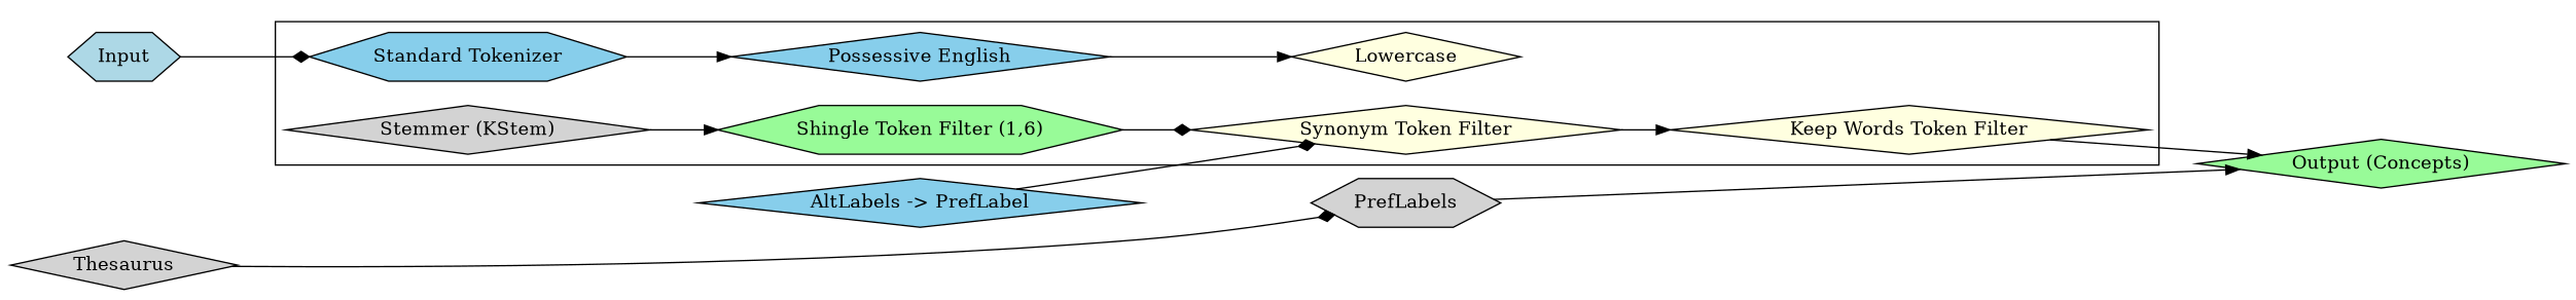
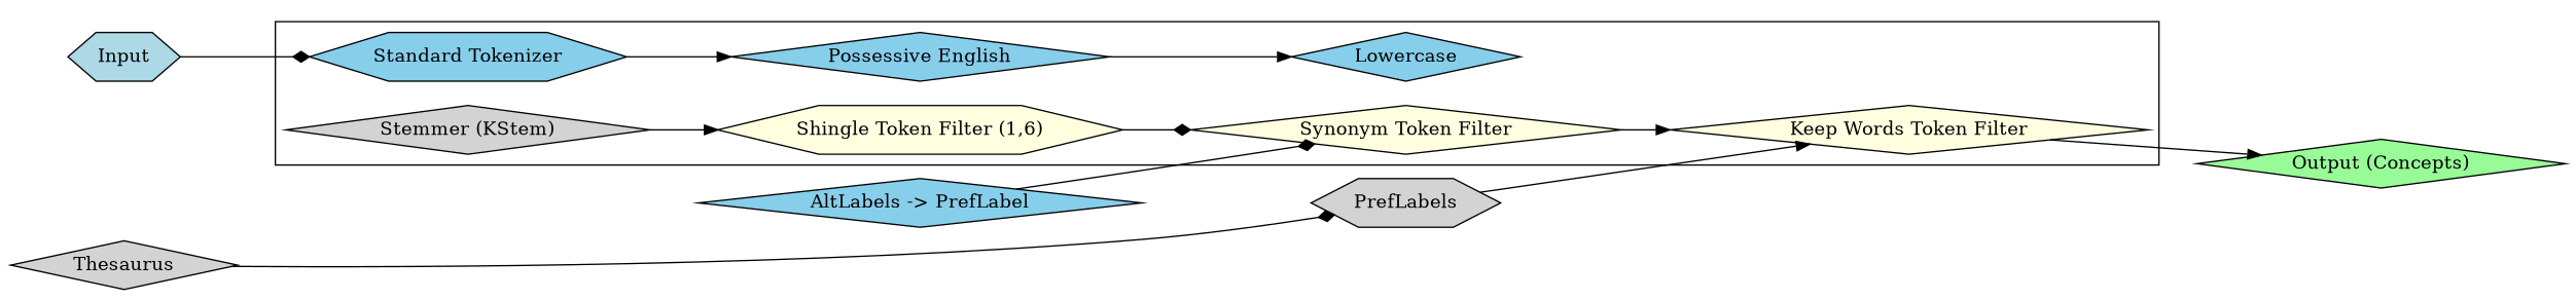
  digraph {
    rankdir=LR
    node [fillcolor=lightgrey shape=diamond style=filled]
    edge [arrowhead=normal]
    n1 [fillcolor=lightblue label=Input shape=hexagon]
    n2 [label=Thesaurus]
    n3 [fillcolor=skyblue label="Standard Tokenizer" shape=hexagon]
    n4 [fillcolor=skyblue label="Possessive English"]
-   n5 [fillcolor=lightyellow label=Lowercase]
+   n5 [fillcolor=skyblue label=Lowercase]
    n6 [label="Stemmer (KStem)"]
-   n7 [fillcolor=palegreen label="Shingle Token Filter (1,6)" shape=hexagon]
+   n7 [fillcolor=lightyellow label="Shingle Token Filter (1,6)" shape=hexagon]
    n8 [fillcolor=lightyellow label="Synonym Token Filter"]
    n9 [fillcolor=lightyellow label="Keep Words Token Filter"]
    n10 [label=PrefLabels shape=hexagon]
    n11 [fillcolor=palegreen label="Output (Concepts)"]
    n12 [fillcolor=skyblue label="AltLabels -> PrefLabel"]
    subgraph sub_1 {
      rank=same
      n1
      n2
    }
    subgraph cluster_2 {
      n3
      n4
      n5
      n6
      n7
      n8
      n9
    }
    n1 -> n3 [arrowhead=diamond]
    n2 -> n10 [arrowhead=diamond]
    n3 -> n4
    n4 -> n5
    n6 -> n7
    n7 -> n8 [arrowhead=diamond]
    n8 -> n9
    n9 -> n11
-   n10 -> n11
+   n10 -> n9
    n12 -> n8 [arrowhead=diamond]
  }
